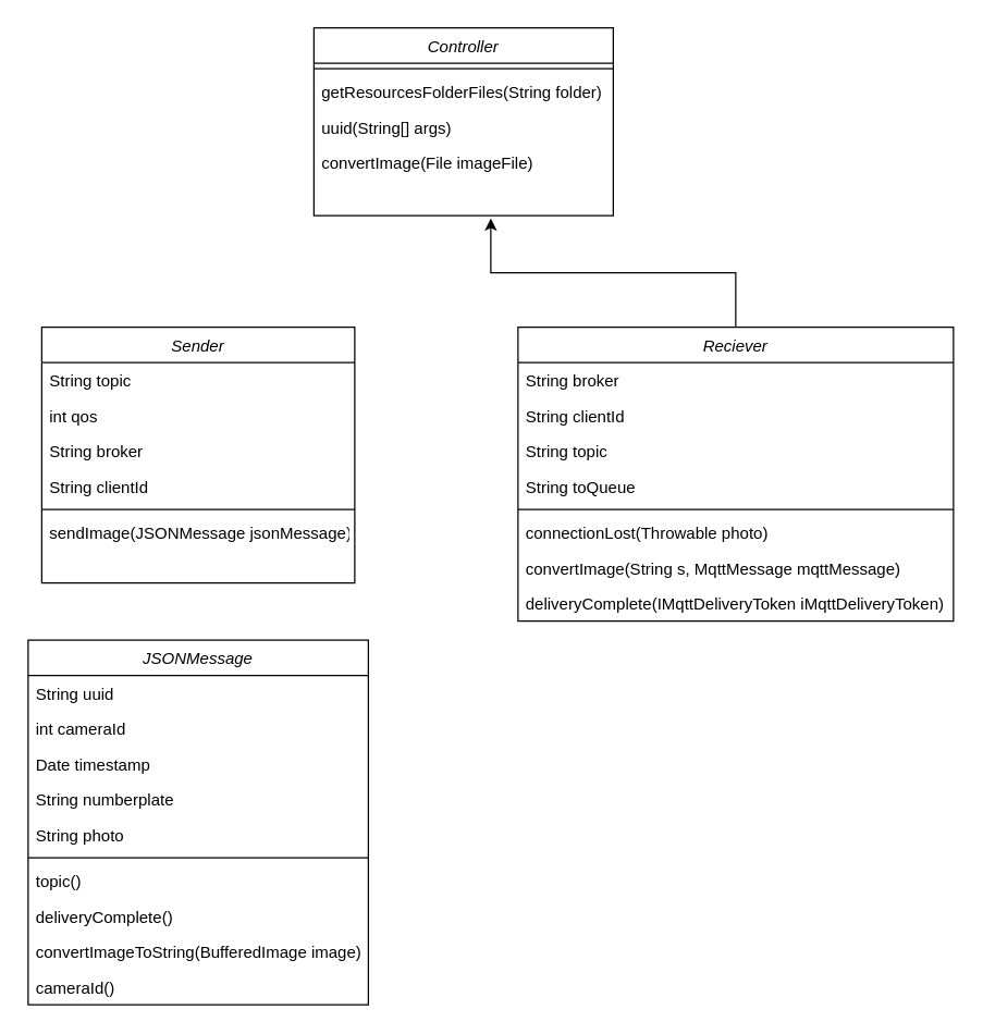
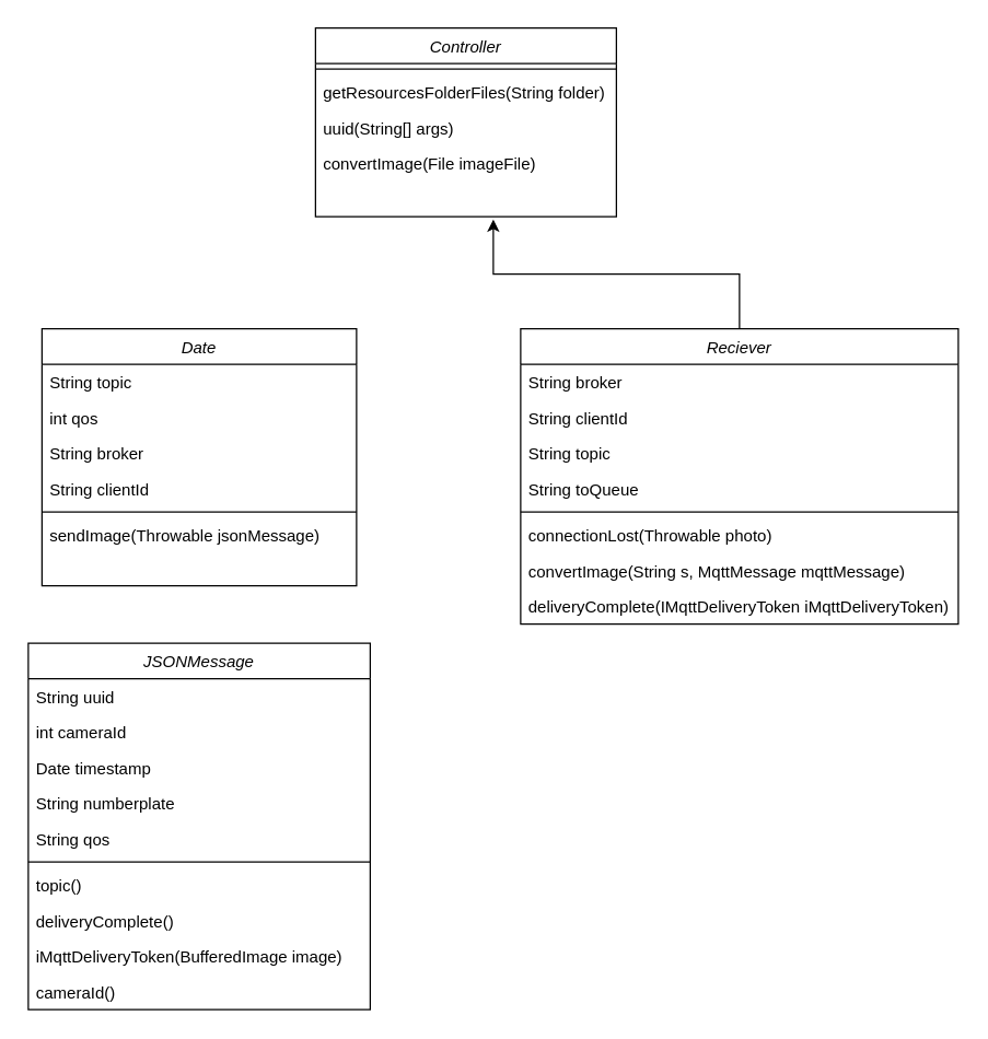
  <mxCell id="0" />
  <mxCell id="1" parent="0" />
  <mxCell id="2" value="Controller" style="swimlane;fontStyle=2;align=center;verticalAlign=top;childLayout=stackLayout;horizontal=1;startSize=26;horizontalStack=0;resizeParent=1;resizeLast=0;collapsible=1;marginBottom=0;rounded=0;shadow=0;strokeWidth=1;" parent="1" vertex="1"><mxGeometry x="230" y="20" width="220" height="138" as="geometry"><mxRectangle x="230" y="140" width="160" height="26" as="alternateBounds" /></mxGeometry></mxCell>
  <mxCell id="3" value="" style="line;html=1;strokeWidth=1;align=left;verticalAlign=middle;spacingTop=-1;spacingLeft=3;spacingRight=3;rotatable=0;labelPosition=right;points=[];portConstraint=eastwest;" parent="2" vertex="1"><mxGeometry y="26" width="220" height="8" as="geometry" /></mxCell>
  <mxCell id="4" value="getResourcesFolderFiles(String folder)" style="text;align=left;verticalAlign=top;spacingLeft=4;spacingRight=4;overflow=hidden;rotatable=0;points=[[0,0.5],[1,0.5]];portConstraint=eastwest;" parent="2" vertex="1"><mxGeometry y="34" width="220" height="26" as="geometry" /></mxCell>
  <mxCell id="5" value="uuid(String[] args) " style="text;align=left;verticalAlign=top;spacingLeft=4;spacingRight=4;overflow=hidden;rotatable=0;points=[[0,0.5],[1,0.5]];portConstraint=eastwest;" vertex="1" parent="2"><mxGeometry y="60" width="220" height="26" as="geometry" /></mxCell>
  <mxCell id="6" value="convertImage(File imageFile)" style="text;align=left;verticalAlign=top;spacingLeft=4;spacingRight=4;overflow=hidden;rotatable=0;points=[[0,0.5],[1,0.5]];portConstraint=eastwest;" vertex="1" parent="2"><mxGeometry y="86" width="220" height="26" as="geometry" /></mxCell>
- <mxCell id="7" value="Sender" style="swimlane;fontStyle=2;align=center;verticalAlign=top;childLayout=stackLayout;horizontal=1;startSize=26;horizontalStack=0;resizeParent=1;resizeLast=0;collapsible=1;marginBottom=0;rounded=0;shadow=0;strokeWidth=1;" vertex="1" parent="1"><mxGeometry x="30" y="240" width="230" height="188" as="geometry"><mxRectangle x="230" y="140" width="160" height="26" as="alternateBounds" /></mxGeometry></mxCell>
+ <mxCell id="7" value="Date" style="swimlane;fontStyle=2;align=center;verticalAlign=top;childLayout=stackLayout;horizontal=1;startSize=26;horizontalStack=0;resizeParent=1;resizeLast=0;collapsible=1;marginBottom=0;rounded=0;shadow=0;strokeWidth=1;" vertex="1" parent="1"><mxGeometry x="30" y="240" width="230" height="188" as="geometry"><mxRectangle x="230" y="140" width="160" height="26" as="alternateBounds" /></mxGeometry></mxCell>
  <mxCell id="8" value="String topic" style="text;align=left;verticalAlign=top;spacingLeft=4;spacingRight=4;overflow=hidden;rotatable=0;points=[[0,0.5],[1,0.5]];portConstraint=eastwest;" vertex="1" parent="7"><mxGeometry y="26" width="230" height="26" as="geometry" /></mxCell>
  <mxCell id="9" value="int qos" style="text;align=left;verticalAlign=top;spacingLeft=4;spacingRight=4;overflow=hidden;rotatable=0;points=[[0,0.5],[1,0.5]];portConstraint=eastwest;" vertex="1" parent="7"><mxGeometry y="52" width="230" height="26" as="geometry" /></mxCell>
  <mxCell id="10" value="String broker" style="text;align=left;verticalAlign=top;spacingLeft=4;spacingRight=4;overflow=hidden;rotatable=0;points=[[0,0.5],[1,0.5]];portConstraint=eastwest;" vertex="1" parent="7"><mxGeometry y="78" width="230" height="26" as="geometry" /></mxCell>
  <mxCell id="11" value="String clientId" style="text;align=left;verticalAlign=top;spacingLeft=4;spacingRight=4;overflow=hidden;rotatable=0;points=[[0,0.5],[1,0.5]];portConstraint=eastwest;" vertex="1" parent="7"><mxGeometry y="104" width="230" height="26" as="geometry" /></mxCell>
  <mxCell id="12" value="" style="line;html=1;strokeWidth=1;align=left;verticalAlign=middle;spacingTop=-1;spacingLeft=3;spacingRight=3;rotatable=0;labelPosition=right;points=[];portConstraint=eastwest;" vertex="1" parent="7"><mxGeometry y="130" width="230" height="8" as="geometry" /></mxCell>
- <mxCell id="13" value="sendImage(JSONMessage jsonMessage)" style="text;align=left;verticalAlign=top;spacingLeft=4;spacingRight=4;overflow=hidden;rotatable=0;points=[[0,0.5],[1,0.5]];portConstraint=eastwest;" vertex="1" parent="7"><mxGeometry y="138" width="230" height="50" as="geometry" /></mxCell>
+ <mxCell id="13" value="sendImage(Throwable jsonMessage)" style="text;align=left;verticalAlign=top;spacingLeft=4;spacingRight=4;overflow=hidden;rotatable=0;points=[[0,0.5],[1,0.5]];portConstraint=eastwest;" vertex="1" parent="7"><mxGeometry y="138" width="230" height="50" as="geometry" /></mxCell>
  <mxCell id="14" style="edgeStyle=orthogonalEdgeStyle;rounded=0;orthogonalLoop=1;jettySize=auto;html=1;" edge="1" parent="1" source="15"><mxGeometry relative="1" as="geometry"><mxPoint x="360" y="160" as="targetPoint" /><Array as="points"><mxPoint x="540" y="200" /><mxPoint x="360" y="200" /></Array></mxGeometry></mxCell>
  <mxCell id="15" value="Reciever" style="swimlane;fontStyle=2;align=center;verticalAlign=top;childLayout=stackLayout;horizontal=1;startSize=26;horizontalStack=0;resizeParent=1;resizeLast=0;collapsible=1;marginBottom=0;rounded=0;shadow=0;strokeWidth=1;" vertex="1" parent="1"><mxGeometry x="380" y="240" width="320" height="216" as="geometry"><mxRectangle x="230" y="140" width="160" height="26" as="alternateBounds" /></mxGeometry></mxCell>
  <mxCell id="16" value="String broker" style="text;align=left;verticalAlign=top;spacingLeft=4;spacingRight=4;overflow=hidden;rotatable=0;points=[[0,0.5],[1,0.5]];portConstraint=eastwest;" vertex="1" parent="15"><mxGeometry y="26" width="320" height="26" as="geometry" /></mxCell>
  <mxCell id="17" value="String clientId" style="text;align=left;verticalAlign=top;spacingLeft=4;spacingRight=4;overflow=hidden;rotatable=0;points=[[0,0.5],[1,0.5]];portConstraint=eastwest;" vertex="1" parent="15"><mxGeometry y="52" width="320" height="26" as="geometry" /></mxCell>
  <mxCell id="18" value="String topic" style="text;align=left;verticalAlign=top;spacingLeft=4;spacingRight=4;overflow=hidden;rotatable=0;points=[[0,0.5],[1,0.5]];portConstraint=eastwest;" vertex="1" parent="15"><mxGeometry y="78" width="320" height="26" as="geometry" /></mxCell>
  <mxCell id="19" value="String toQueue" style="text;align=left;verticalAlign=top;spacingLeft=4;spacingRight=4;overflow=hidden;rotatable=0;points=[[0,0.5],[1,0.5]];portConstraint=eastwest;" vertex="1" parent="15"><mxGeometry y="104" width="320" height="26" as="geometry" /></mxCell>
  <mxCell id="20" value="" style="line;html=1;strokeWidth=1;align=left;verticalAlign=middle;spacingTop=-1;spacingLeft=3;spacingRight=3;rotatable=0;labelPosition=right;points=[];portConstraint=eastwest;" vertex="1" parent="15"><mxGeometry y="130" width="320" height="8" as="geometry" /></mxCell>
  <mxCell id="21" value="connectionLost(Throwable photo)" style="text;align=left;verticalAlign=top;spacingLeft=4;spacingRight=4;overflow=hidden;rotatable=0;points=[[0,0.5],[1,0.5]];portConstraint=eastwest;" vertex="1" parent="15"><mxGeometry y="138" width="320" height="26" as="geometry" /></mxCell>
  <mxCell id="22" value="convertImage(String s, MqttMessage mqttMessage)" style="text;align=left;verticalAlign=top;spacingLeft=4;spacingRight=4;overflow=hidden;rotatable=0;points=[[0,0.5],[1,0.5]];portConstraint=eastwest;" vertex="1" parent="15"><mxGeometry y="164" width="320" height="26" as="geometry" /></mxCell>
  <mxCell id="23" value="deliveryComplete(IMqttDeliveryToken iMqttDeliveryToken)" style="text;align=left;verticalAlign=top;spacingLeft=4;spacingRight=4;overflow=hidden;rotatable=0;points=[[0,0.5],[1,0.5]];portConstraint=eastwest;" vertex="1" parent="15"><mxGeometry y="190" width="320" height="26" as="geometry" /></mxCell>
  <mxCell id="24" value="JSONMessage" style="swimlane;fontStyle=2;align=center;verticalAlign=top;childLayout=stackLayout;horizontal=1;startSize=26;horizontalStack=0;resizeParent=1;resizeLast=0;collapsible=1;marginBottom=0;rounded=0;shadow=0;strokeWidth=1;" vertex="1" parent="1"><mxGeometry x="20" y="470" width="250" height="268" as="geometry"><mxRectangle x="230" y="140" width="160" height="26" as="alternateBounds" /></mxGeometry></mxCell>
  <mxCell id="25" value="String uuid" style="text;align=left;verticalAlign=top;spacingLeft=4;spacingRight=4;overflow=hidden;rotatable=0;points=[[0,0.5],[1,0.5]];portConstraint=eastwest;" vertex="1" parent="24"><mxGeometry y="26" width="250" height="26" as="geometry" /></mxCell>
  <mxCell id="26" value="int cameraId" style="text;align=left;verticalAlign=top;spacingLeft=4;spacingRight=4;overflow=hidden;rotatable=0;points=[[0,0.5],[1,0.5]];portConstraint=eastwest;" vertex="1" parent="24"><mxGeometry y="52" width="250" height="26" as="geometry" /></mxCell>
  <mxCell id="27" value="Date timestamp" style="text;align=left;verticalAlign=top;spacingLeft=4;spacingRight=4;overflow=hidden;rotatable=0;points=[[0,0.5],[1,0.5]];portConstraint=eastwest;" vertex="1" parent="24"><mxGeometry y="78" width="250" height="26" as="geometry" /></mxCell>
  <mxCell id="28" value="String numberplate" style="text;align=left;verticalAlign=top;spacingLeft=4;spacingRight=4;overflow=hidden;rotatable=0;points=[[0,0.5],[1,0.5]];portConstraint=eastwest;" vertex="1" parent="24"><mxGeometry y="104" width="250" height="26" as="geometry" /></mxCell>
- <mxCell id="29" value="String photo" style="text;align=left;verticalAlign=top;spacingLeft=4;spacingRight=4;overflow=hidden;rotatable=0;points=[[0,0.5],[1,0.5]];portConstraint=eastwest;" vertex="1" parent="24"><mxGeometry y="130" width="250" height="26" as="geometry" /></mxCell>
+ <mxCell id="29" value="String qos" style="text;align=left;verticalAlign=top;spacingLeft=4;spacingRight=4;overflow=hidden;rotatable=0;points=[[0,0.5],[1,0.5]];portConstraint=eastwest;" vertex="1" parent="24"><mxGeometry y="130" width="250" height="26" as="geometry" /></mxCell>
  <mxCell id="30" value="" style="line;html=1;strokeWidth=1;align=left;verticalAlign=middle;spacingTop=-1;spacingLeft=3;spacingRight=3;rotatable=0;labelPosition=right;points=[];portConstraint=eastwest;" vertex="1" parent="24"><mxGeometry y="156" width="250" height="8" as="geometry" /></mxCell>
  <mxCell id="31" value="topic()" style="text;align=left;verticalAlign=top;spacingLeft=4;spacingRight=4;overflow=hidden;rotatable=0;points=[[0,0.5],[1,0.5]];portConstraint=eastwest;" vertex="1" parent="24"><mxGeometry y="164" width="250" height="26" as="geometry" /></mxCell>
  <mxCell id="32" value="deliveryComplete()" style="text;align=left;verticalAlign=top;spacingLeft=4;spacingRight=4;overflow=hidden;rotatable=0;points=[[0,0.5],[1,0.5]];portConstraint=eastwest;" vertex="1" parent="24"><mxGeometry y="190" width="250" height="26" as="geometry" /></mxCell>
- <mxCell id="33" value="convertImageToString(BufferedImage image)" style="text;align=left;verticalAlign=top;spacingLeft=4;spacingRight=4;overflow=hidden;rotatable=0;points=[[0,0.5],[1,0.5]];portConstraint=eastwest;" vertex="1" parent="24"><mxGeometry y="216" width="250" height="26" as="geometry" /></mxCell>
+ <mxCell id="33" value="iMqttDeliveryToken(BufferedImage image)" style="text;align=left;verticalAlign=top;spacingLeft=4;spacingRight=4;overflow=hidden;rotatable=0;points=[[0,0.5],[1,0.5]];portConstraint=eastwest;" vertex="1" parent="24"><mxGeometry y="216" width="250" height="26" as="geometry" /></mxCell>
  <mxCell id="34" value="cameraId()" style="text;align=left;verticalAlign=top;spacingLeft=4;spacingRight=4;overflow=hidden;rotatable=0;points=[[0,0.5],[1,0.5]];portConstraint=eastwest;" vertex="1" parent="24"><mxGeometry y="242" width="250" height="26" as="geometry" /></mxCell>
